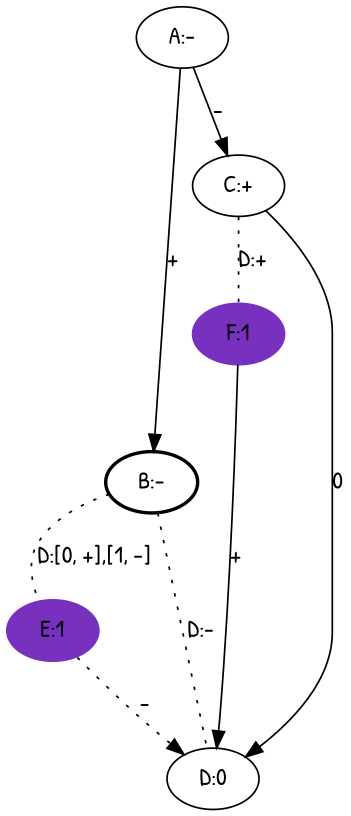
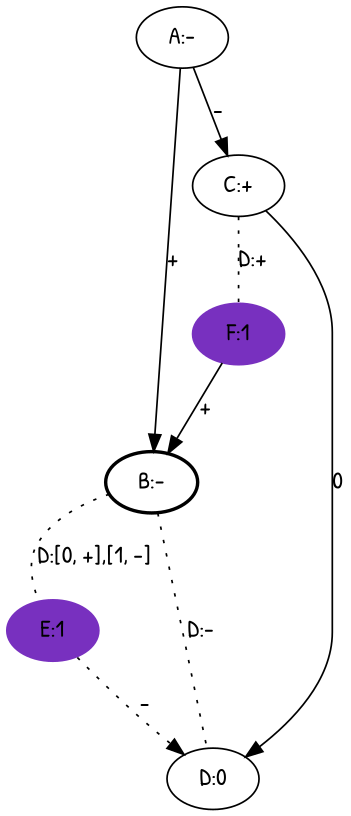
  digraph {
    fontname="Patrick Hand"
    node [fontname="Patrick Hand"]
    edge [fontname="Patrick Hand"]
    n1 [label="A:-"]
    n2 [label="B:-" style=bold]
    n3 [label="C:+"]
    n4 [color="0.75 0.75 0.75" label="E:1" style=filled]
    n5 [label="D:0"]
    n6 [color="0.75 0.75 0.75" label="F:1" style=filled]
    n1 -> n2 [label="+"]
    n1 -> n3 [label="-"]
    n2 -> n4 [dir=none label="D:[0, +],[1, -]" style=dotted]
    n2 -> n5 [dir=none label="D:-" style=dotted]
    n3 -> n5 [label=0]
    n3 -> n6 [dir=none label="D:+" style=dotted]
    n4 -> n5 [label="-" style=dotted]
-   n6 -> n5 [label="+"]
+   n6 -> n2 [label="+"]
  }
